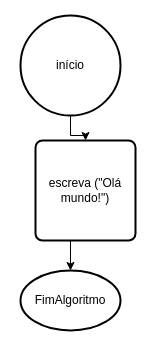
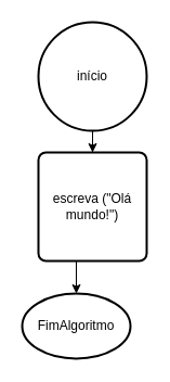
  <mxCell id="0" />
  <mxCell id="1" parent="0" />
  <mxCell id="2" style="edgeStyle=orthogonalEdgeStyle;rounded=0;orthogonalLoop=1;jettySize=auto;html=1;exitX=0.5;exitY=1;exitDx=0;exitDy=0;exitPerimeter=0;" edge="1" parent="1" source="3" target="5"><mxGeometry relative="1" as="geometry" /></mxCell>
- <mxCell id="3" value="início" style="strokeWidth=2;html=1;shape=mxgraph.flowchart.start_2;whiteSpace=wrap;" vertex="1" parent="1"><mxGeometry x="20" y="15" width="100" height="100" as="geometry" /></mxCell>
+ <mxCell id="3" value="início" style="strokeWidth=2;html=1;shape=mxgraph.flowchart.start_2;whiteSpace=wrap;" vertex="1" parent="1"><mxGeometry x="35" y="20" width="100" height="100" as="geometry" /></mxCell>
  <mxCell id="4" style="edgeStyle=orthogonalEdgeStyle;rounded=0;orthogonalLoop=1;jettySize=auto;html=1;exitX=0.5;exitY=1;exitDx=0;exitDy=0;entryX=0.5;entryY=0;entryDx=0;entryDy=0;entryPerimeter=0;" edge="1" parent="1" source="5" target="6"><mxGeometry relative="1" as="geometry" /></mxCell>
  <mxCell id="5" value="escreva (&quot;Olá mundo!&quot;)" style="rounded=1;whiteSpace=wrap;html=1;absoluteArcSize=1;arcSize=14;strokeWidth=2;" vertex="1" parent="1"><mxGeometry x="35" y="140" width="100" height="100" as="geometry" /></mxCell>
  <mxCell id="6" value="FimAlgoritmo" style="strokeWidth=2;html=1;shape=mxgraph.flowchart.start_1;whiteSpace=wrap;" vertex="1" parent="1"><mxGeometry x="20" y="270" width="100" height="60" as="geometry" /></mxCell>
